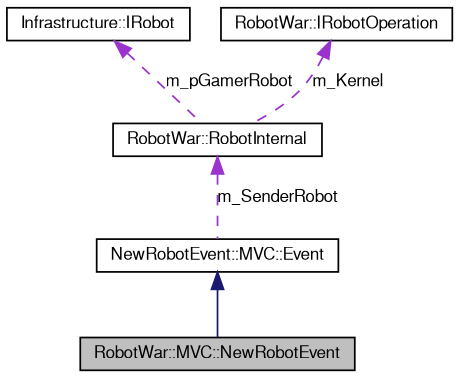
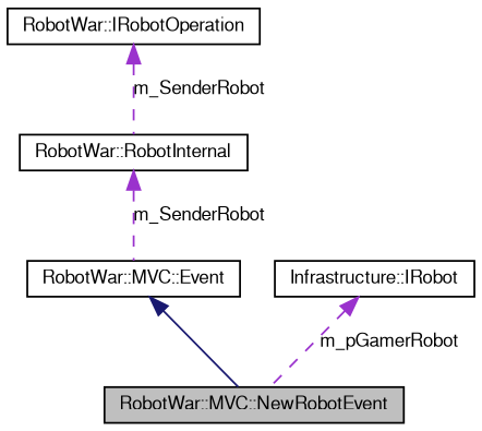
  digraph {
    node [color=black fillcolor=white fontname=FreeSans fontsize=10 shape=record style=filled]
    edge [color=darkorchid3 dir=back fontname=FreeSans fontsize=10 labelfontname=FreeSans labelfontsize=10 style=dashed]
    n1 [fillcolor=grey75 fontcolor=black height=0.2 label="RobotWar::MVC::NewRobotEvent" width=0.4]
-   n2 [height=0.2 label="NewRobotEvent::MVC::Event" width=0.4]
+   n2 [height=0.2 label="RobotWar::MVC::Event" width=0.4]
    n3 [height=0.2 label="RobotWar::RobotInternal" width=0.4]
    n4 [height=0.2 label="Infrastructure::IRobot" width=0.4]
    n5 [height=0.2 label="RobotWar::IRobotOperation" width=0.4]
    n2 -> n1 [color=midnightblue style=solid]
    n3 -> n2 [label=m_SenderRobot]
-   n4 -> n3 [label=m_pGamerRobot]
-   n5 -> n3 [label=m_Kernel]
+   n4 -> n1 [label=m_pGamerRobot]
+   n5 -> n3 [label=m_SenderRobot]
  }
